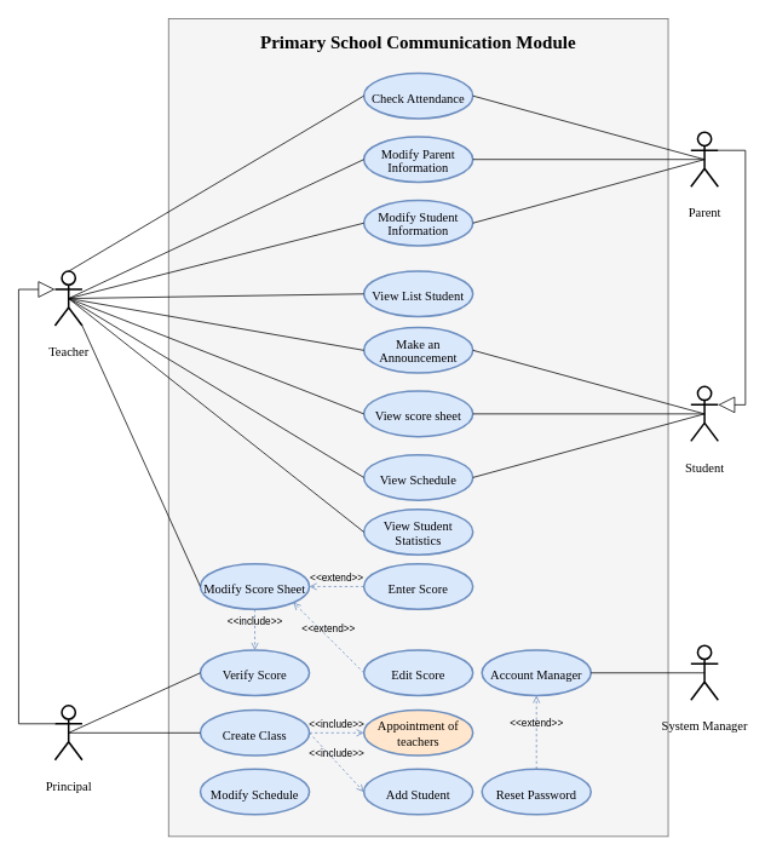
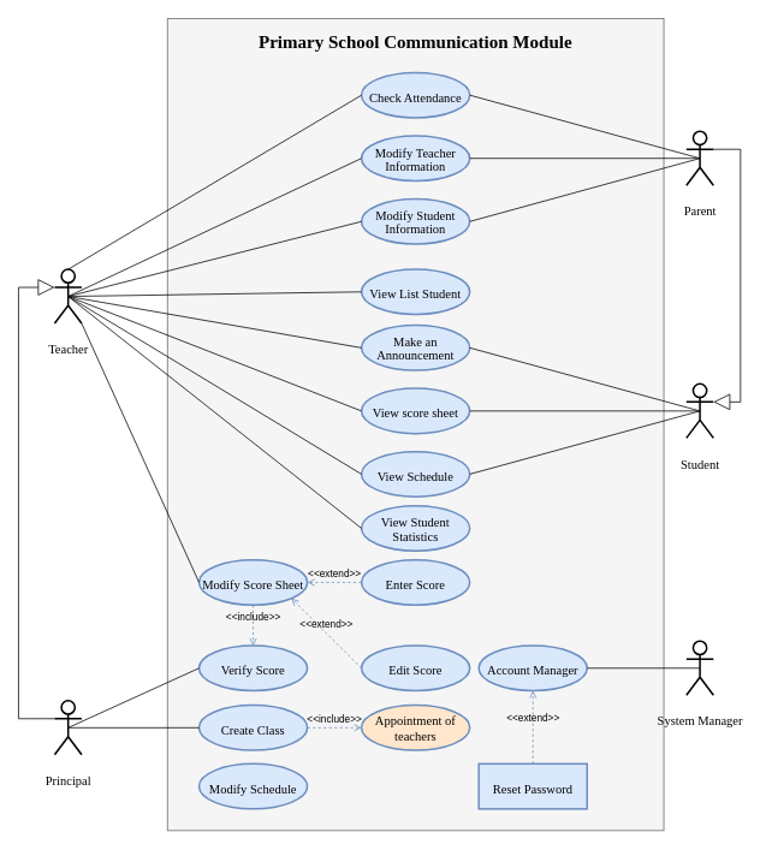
  <mxCell id="0" />
  <mxCell id="1" parent="0" />
  <mxCell id="2" value="" style="rounded=0;whiteSpace=wrap;html=1;fillColor=#f5f5f5;fontColor=#333333;strokeColor=#666666;" vertex="1" parent="1"><mxGeometry x="185" y="20" width="550" height="900" as="geometry" /></mxCell>
  <mxCell id="3" value="&lt;font style=&quot;font-size: 14px;&quot; face=&quot;Times New Roman&quot;&gt;Check Attendance&lt;/font&gt;" style="ellipse;whiteSpace=wrap;html=1;hachureGap=4;fontFamily=Architects Daughter;fontSource=https%3A%2F%2Ffonts.googleapis.com%2Fcss%3Ffamily%3DArchitects%2BDaughter;fontSize=20;shadow=0;strokeWidth=2;rounded=1;fillColor=#dae8fc;align=center;strokeColor=#6c8ebf;" vertex="1" parent="1"><mxGeometry x="400" y="80" width="120" height="50" as="geometry" /></mxCell>
  <mxCell id="4" value="&lt;font style=&quot;font-size: 14px;&quot; face=&quot;Times New Roman&quot;&gt;View score sheet&lt;/font&gt;" style="ellipse;whiteSpace=wrap;html=1;hachureGap=4;fontFamily=Architects Daughter;fontSource=https%3A%2F%2Ffonts.googleapis.com%2Fcss%3Ffamily%3DArchitects%2BDaughter;fontSize=20;shadow=0;strokeWidth=2;rounded=1;fillColor=#dae8fc;align=center;strokeColor=#6c8ebf;" vertex="1" parent="1"><mxGeometry x="400" y="430" width="120" height="50" as="geometry" /></mxCell>
  <mxCell id="5" value="&lt;p style=&quot;line-height: 60%;&quot;&gt;&lt;font face=&quot;Times New Roman&quot;&gt;&lt;span style=&quot;font-size: 14px;&quot;&gt;Modify Student Information&lt;/span&gt;&lt;/font&gt;&lt;/p&gt;" style="ellipse;whiteSpace=wrap;html=1;hachureGap=4;fontFamily=Architects Daughter;fontSource=https%3A%2F%2Ffonts.googleapis.com%2Fcss%3Ffamily%3DArchitects%2BDaughter;fontSize=20;shadow=0;strokeWidth=2;rounded=1;fillColor=#dae8fc;strokeColor=#6c8ebf;" vertex="1" parent="1"><mxGeometry x="400" y="220" width="120" height="50" as="geometry" /></mxCell>
- <mxCell id="6" value="&lt;p style=&quot;line-height: 60%;&quot;&gt;&lt;font face=&quot;Times New Roman&quot;&gt;&lt;span style=&quot;font-size: 14px;&quot;&gt;Modify Parent Information&lt;/span&gt;&lt;/font&gt;&lt;/p&gt;" style="ellipse;whiteSpace=wrap;html=1;hachureGap=4;fontFamily=Architects Daughter;fontSource=https%3A%2F%2Ffonts.googleapis.com%2Fcss%3Ffamily%3DArchitects%2BDaughter;fontSize=20;shadow=0;strokeWidth=2;rounded=1;fillColor=#dae8fc;strokeColor=#6c8ebf;" vertex="1" parent="1"><mxGeometry x="400" y="150" width="120" height="50" as="geometry" /></mxCell>
+ <mxCell id="6" value="&lt;p style=&quot;line-height: 60%;&quot;&gt;&lt;font face=&quot;Times New Roman&quot;&gt;&lt;span style=&quot;font-size: 14px;&quot;&gt;Modify Teacher Information&lt;/span&gt;&lt;/font&gt;&lt;/p&gt;" style="ellipse;whiteSpace=wrap;html=1;hachureGap=4;fontFamily=Architects Daughter;fontSource=https%3A%2F%2Ffonts.googleapis.com%2Fcss%3Ffamily%3DArchitects%2BDaughter;fontSize=20;shadow=0;strokeWidth=2;rounded=1;fillColor=#dae8fc;strokeColor=#6c8ebf;" vertex="1" parent="1"><mxGeometry x="400" y="150" width="120" height="50" as="geometry" /></mxCell>
  <mxCell id="7" value="&lt;font style=&quot;font-size: 14px;&quot; face=&quot;Times New Roman&quot;&gt;Modify Score Sheet&lt;/font&gt;" style="ellipse;whiteSpace=wrap;html=1;hachureGap=4;fontFamily=Architects Daughter;fontSource=https%3A%2F%2Ffonts.googleapis.com%2Fcss%3Ffamily%3DArchitects%2BDaughter;fontSize=20;shadow=0;strokeWidth=2;rounded=1;fillColor=#dae8fc;align=center;strokeColor=#6c8ebf;" vertex="1" parent="1"><mxGeometry x="220" y="620" width="120" height="50" as="geometry" /></mxCell>
  <mxCell id="8" value="&lt;font face=&quot;Times New Roman&quot;&gt;&lt;span style=&quot;font-size: 14px;&quot;&gt;Enter Score&lt;/span&gt;&lt;/font&gt;" style="ellipse;whiteSpace=wrap;html=1;hachureGap=4;fontFamily=Architects Daughter;fontSource=https%3A%2F%2Ffonts.googleapis.com%2Fcss%3Ffamily%3DArchitects%2BDaughter;fontSize=20;shadow=0;strokeWidth=2;rounded=1;fillColor=#dae8fc;align=center;strokeColor=#6c8ebf;" vertex="1" parent="1"><mxGeometry x="400" y="620" width="120" height="50" as="geometry" /></mxCell>
  <mxCell id="9" value="&lt;font face=&quot;Times New Roman&quot;&gt;&lt;span style=&quot;font-size: 14px;&quot;&gt;Edit Score&lt;/span&gt;&lt;/font&gt;" style="ellipse;whiteSpace=wrap;html=1;hachureGap=4;fontFamily=Architects Daughter;fontSource=https%3A%2F%2Ffonts.googleapis.com%2Fcss%3Ffamily%3DArchitects%2BDaughter;fontSize=20;shadow=0;strokeWidth=2;rounded=1;fillColor=#dae8fc;align=center;strokeColor=#6c8ebf;" vertex="1" parent="1"><mxGeometry x="400" y="715" width="120" height="50" as="geometry" /></mxCell>
  <mxCell id="10" value="&lt;p style=&quot;line-height: 60%;&quot;&gt;&lt;font face=&quot;Times New Roman&quot; style=&quot;font-size: 14px;&quot;&gt;Make an A&lt;font style=&quot;border-color: var(--border-color); font-size: 14px;&quot;&gt;nnouncement&lt;/font&gt;&lt;/font&gt;&lt;/p&gt;" style="ellipse;whiteSpace=wrap;html=1;hachureGap=4;fontFamily=Architects Daughter;fontSource=https%3A%2F%2Ffonts.googleapis.com%2Fcss%3Ffamily%3DArchitects%2BDaughter;fontSize=20;shadow=0;strokeWidth=2;rounded=1;fillColor=#dae8fc;strokeColor=#6c8ebf;" vertex="1" parent="1"><mxGeometry x="400" y="360" width="120" height="50" as="geometry" /></mxCell>
  <mxCell id="11" value="&lt;font face=&quot;Times New Roman&quot;&gt;&lt;span style=&quot;font-size: 14px;&quot;&gt;View List Student&lt;/span&gt;&lt;/font&gt;" style="ellipse;whiteSpace=wrap;html=1;hachureGap=4;fontFamily=Architects Daughter;fontSource=https%3A%2F%2Ffonts.googleapis.com%2Fcss%3Ffamily%3DArchitects%2BDaughter;fontSize=20;shadow=0;strokeWidth=2;rounded=1;fillColor=#dae8fc;strokeColor=#6c8ebf;" vertex="1" parent="1"><mxGeometry x="400" y="298" width="120" height="50" as="geometry" /></mxCell>
  <mxCell id="12" value="&lt;font face=&quot;Times New Roman&quot;&gt;&lt;span style=&quot;font-size: 14px;&quot;&gt;Verify Score&lt;/span&gt;&lt;/font&gt;" style="ellipse;whiteSpace=wrap;html=1;hachureGap=4;fontFamily=Architects Daughter;fontSource=https%3A%2F%2Ffonts.googleapis.com%2Fcss%3Ffamily%3DArchitects%2BDaughter;fontSize=20;shadow=0;strokeWidth=2;rounded=1;fillColor=#dae8fc;strokeColor=#6c8ebf;" vertex="1" parent="1"><mxGeometry x="220" y="715" width="120" height="50" as="geometry" /></mxCell>
  <mxCell id="13" value="&lt;font face=&quot;Times New Roman&quot;&gt;&lt;span style=&quot;font-size: 14px;&quot;&gt;Create Class&lt;/span&gt;&lt;/font&gt;" style="ellipse;whiteSpace=wrap;html=1;hachureGap=4;fontFamily=Architects Daughter;fontSource=https%3A%2F%2Ffonts.googleapis.com%2Fcss%3Ffamily%3DArchitects%2BDaughter;fontSize=20;shadow=0;strokeWidth=2;rounded=1;fillColor=#dae8fc;strokeColor=#6c8ebf;" vertex="1" parent="1"><mxGeometry x="220" y="781" width="120" height="50" as="geometry" /></mxCell>
  <mxCell id="14" value="&lt;font style=&quot;font-size: 14px;&quot; face=&quot;Times New Roman&quot;&gt;Modify Schedule&lt;/font&gt;" style="ellipse;whiteSpace=wrap;html=1;hachureGap=4;fontFamily=Architects Daughter;fontSource=https%3A%2F%2Ffonts.googleapis.com%2Fcss%3Ffamily%3DArchitects%2BDaughter;fontSize=20;shadow=0;strokeWidth=2;rounded=1;fillColor=#dae8fc;align=center;strokeColor=#6c8ebf;" vertex="1" parent="1"><mxGeometry x="220" y="846" width="120" height="50" as="geometry" /></mxCell>
  <mxCell id="15" value="&lt;p style=&quot;line-height: 70%;&quot;&gt;&lt;font face=&quot;Times New Roman&quot; style=&quot;font-size: 14px;&quot;&gt;Appointment of teachers&lt;/font&gt;&lt;/p&gt;" style="ellipse;whiteSpace=wrap;html=1;hachureGap=4;fontFamily=Architects Daughter;fontSource=https%3A%2F%2Ffonts.googleapis.com%2Fcss%3Ffamily%3DArchitects%2BDaughter;fontSize=20;shadow=0;strokeWidth=2;rounded=1;fillColor=#ffe6cc;strokeColor=#6c8ebf;" vertex="1" parent="1"><mxGeometry x="400" y="781" width="120" height="50" as="geometry" /></mxCell>
- <mxCell id="16" value="&lt;font face=&quot;Times New Roman&quot;&gt;&lt;span style=&quot;font-size: 14px;&quot;&gt;Add Student&lt;/span&gt;&lt;/font&gt;" style="ellipse;whiteSpace=wrap;html=1;hachureGap=4;fontFamily=Architects Daughter;fontSource=https%3A%2F%2Ffonts.googleapis.com%2Fcss%3Ffamily%3DArchitects%2BDaughter;fontSize=20;shadow=0;strokeWidth=2;rounded=1;fillColor=#dae8fc;strokeColor=#6c8ebf;" vertex="1" parent="1"><mxGeometry x="400" y="846" width="120" height="50" as="geometry" /></mxCell>
  <mxCell id="17" value="&lt;font face=&quot;Times New Roman&quot;&gt;&lt;span style=&quot;font-size: 14px;&quot;&gt;Account Manager&lt;/span&gt;&lt;/font&gt;" style="ellipse;whiteSpace=wrap;html=1;hachureGap=4;fontFamily=Architects Daughter;fontSource=https%3A%2F%2Ffonts.googleapis.com%2Fcss%3Ffamily%3DArchitects%2BDaughter;fontSize=20;shadow=0;strokeWidth=2;rounded=1;fillColor=#dae8fc;strokeColor=#6c8ebf;" vertex="1" parent="1"><mxGeometry x="530" y="715" width="120" height="50" as="geometry" /></mxCell>
- <mxCell id="18" value="&lt;font face=&quot;Times New Roman&quot;&gt;&lt;span style=&quot;font-size: 14px;&quot;&gt;Reset Password&lt;/span&gt;&lt;/font&gt;" style="ellipse;whiteSpace=wrap;html=1;hachureGap=4;fontFamily=Architects Daughter;fontSource=https%3A%2F%2Ffonts.googleapis.com%2Fcss%3Ffamily%3DArchitects%2BDaughter;fontSize=20;shadow=0;strokeWidth=2;rounded=1;fillColor=#dae8fc;strokeColor=#6c8ebf;" vertex="1" parent="1"><mxGeometry x="530" y="846" width="120" height="50" as="geometry" /></mxCell>
+ <mxCell id="18" value="&lt;font face=&quot;Times New Roman&quot;&gt;&lt;span style=&quot;font-size: 14px;&quot;&gt;Reset Password&lt;/span&gt;&lt;/font&gt;" style="whiteSpace=wrap;html=1;hachureGap=4;fontFamily=Architects Daughter;fontSource=https%3A%2F%2Ffonts.googleapis.com%2Fcss%3Ffamily%3DArchitects%2BDaughter;fontSize=20;shadow=0;strokeWidth=2;fillColor=#dae8fc;strokeColor=#6c8ebf;rounded=0;" vertex="1" parent="1"><mxGeometry x="530" y="846" width="120" height="50" as="geometry" /></mxCell>
  <mxCell id="19" value="&lt;p style=&quot;line-height: 0%;&quot;&gt;&lt;font style=&quot;font-size: 14px;&quot; face=&quot;Times New Roman&quot;&gt;Teacher&lt;/font&gt;&lt;/p&gt;" style="shape=umlActor;verticalLabelPosition=bottom;verticalAlign=top;html=1;outlineConnect=0;hachureGap=4;fontFamily=Architects Daughter;fontSource=https%3A%2F%2Ffonts.googleapis.com%2Fcss%3Ffamily%3DArchitects%2BDaughter;fontSize=20;strokeWidth=2;rounded=1;" vertex="1" parent="1"><mxGeometry x="60" y="298" width="30" height="60" as="geometry" /></mxCell>
  <mxCell id="20" value="&lt;p style=&quot;line-height: 0%;&quot;&gt;&lt;font style=&quot;font-size: 14px;&quot; face=&quot;Times New Roman&quot;&gt;Principal&lt;/font&gt;&lt;br&gt;&lt;/p&gt;" style="shape=umlActor;verticalLabelPosition=bottom;verticalAlign=top;html=1;outlineConnect=0;hachureGap=4;fontFamily=Architects Daughter;fontSource=https%3A%2F%2Ffonts.googleapis.com%2Fcss%3Ffamily%3DArchitects%2BDaughter;fontSize=20;strokeWidth=2;rounded=1;gradientColor=none;perimeterSpacing=0;" vertex="1" parent="1"><mxGeometry x="60" y="776" width="30" height="60" as="geometry" /></mxCell>
  <mxCell id="21" value="&lt;p style=&quot;line-height: 0%;&quot;&gt;&lt;font style=&quot;font-size: 14px;&quot; face=&quot;Times New Roman&quot;&gt;Parent&lt;/font&gt;&lt;/p&gt;" style="shape=umlActor;verticalLabelPosition=bottom;verticalAlign=top;html=1;outlineConnect=0;hachureGap=4;fontFamily=Architects Daughter;fontSource=https%3A%2F%2Ffonts.googleapis.com%2Fcss%3Ffamily%3DArchitects%2BDaughter;fontSize=20;strokeWidth=2;rounded=1;" vertex="1" parent="1"><mxGeometry x="760" y="145" width="30" height="60" as="geometry" /></mxCell>
  <mxCell id="22" value="&lt;p style=&quot;line-height: 0%;&quot;&gt;&lt;font style=&quot;font-size: 14px;&quot; face=&quot;Times New Roman&quot;&gt;Student&lt;/font&gt;&lt;/p&gt;" style="shape=umlActor;verticalLabelPosition=bottom;verticalAlign=top;html=1;outlineConnect=0;hachureGap=4;fontFamily=Architects Daughter;fontSource=https%3A%2F%2Ffonts.googleapis.com%2Fcss%3Ffamily%3DArchitects%2BDaughter;fontSize=20;strokeWidth=2;rounded=1;" vertex="1" parent="1"><mxGeometry x="760" y="425" width="30" height="60" as="geometry" /></mxCell>
  <mxCell id="23" value="&amp;lt;&amp;lt;extend&amp;gt;&amp;gt;" style="html=1;verticalAlign=bottom;labelBackgroundColor=none;endArrow=open;endFill=0;dashed=1;rounded=0;entryX=1;entryY=0.5;entryDx=0;entryDy=0;exitX=0;exitY=0.5;exitDx=0;exitDy=0;fillColor=#dae8fc;strokeColor=#6c8ebf;" edge="1" parent="1" source="8" target="7"><mxGeometry width="160" relative="1" as="geometry"><mxPoint x="200" y="670" as="sourcePoint" /><mxPoint x="360" y="670" as="targetPoint" /></mxGeometry></mxCell>
  <mxCell id="24" value="&amp;lt;&amp;lt;extend&amp;gt;&amp;gt;" style="html=1;verticalAlign=bottom;labelBackgroundColor=none;endArrow=open;endFill=0;dashed=1;rounded=0;exitX=0;exitY=0.5;exitDx=0;exitDy=0;entryX=1;entryY=1;entryDx=0;entryDy=0;fillColor=#dae8fc;strokeColor=#6c8ebf;" edge="1" parent="1" source="9" target="7"><mxGeometry width="160" relative="1" as="geometry"><mxPoint x="200" y="670" as="sourcePoint" /><mxPoint x="360" y="670" as="targetPoint" /></mxGeometry></mxCell>
  <mxCell id="25" value="&amp;lt;&amp;lt;include&amp;gt;&amp;gt;" style="html=1;verticalAlign=bottom;labelBackgroundColor=none;endArrow=open;endFill=0;dashed=1;rounded=0;exitX=0.5;exitY=1;exitDx=0;exitDy=0;entryX=0.5;entryY=0;entryDx=0;entryDy=0;fillColor=#dae8fc;strokeColor=#6c8ebf;" edge="1" parent="1" source="7" target="12"><mxGeometry width="160" relative="1" as="geometry"><mxPoint x="310" y="700" as="sourcePoint" /><mxPoint x="470" y="700" as="targetPoint" /></mxGeometry></mxCell>
  <mxCell id="26" value="" style="endArrow=none;html=1;rounded=0;exitX=0.5;exitY=0;exitDx=0;exitDy=0;exitPerimeter=0;entryX=0;entryY=0.5;entryDx=0;entryDy=0;" edge="1" parent="1" source="19" target="3"><mxGeometry relative="1" as="geometry"><mxPoint x="300" y="250" as="sourcePoint" /><mxPoint x="460" y="250" as="targetPoint" /></mxGeometry></mxCell>
  <mxCell id="27" value="" style="endArrow=block;endSize=16;endFill=0;html=1;rounded=0;entryX=0;entryY=0.333;entryDx=0;entryDy=0;entryPerimeter=0;exitX=0;exitY=0.333;exitDx=0;exitDy=0;exitPerimeter=0;edgeStyle=orthogonalEdgeStyle;" edge="1" parent="1" source="20" target="19"><mxGeometry width="160" relative="1" as="geometry"><mxPoint x="210" y="430" as="sourcePoint" /><mxPoint x="370" y="430" as="targetPoint" /><Array as="points"><mxPoint x="20" y="796" /><mxPoint x="20" y="318" /></Array></mxGeometry></mxCell>
  <mxCell id="28" value="" style="endArrow=none;html=1;rounded=0;entryX=0;entryY=0.5;entryDx=0;entryDy=0;exitX=0.5;exitY=0.5;exitDx=0;exitDy=0;exitPerimeter=0;" edge="1" parent="1" source="20" target="13"><mxGeometry relative="1" as="geometry"><mxPoint x="210" y="866" as="sourcePoint" /><mxPoint x="370" y="866" as="targetPoint" /></mxGeometry></mxCell>
  <mxCell id="29" value="&amp;lt;&amp;lt;include&amp;gt;&amp;gt;" style="html=1;verticalAlign=bottom;labelBackgroundColor=none;endArrow=open;endFill=0;dashed=1;rounded=0;entryX=0;entryY=0.5;entryDx=0;entryDy=0;exitX=1;exitY=0.5;exitDx=0;exitDy=0;fillColor=#dae8fc;strokeColor=#6c8ebf;" edge="1" parent="1" source="13" target="15"><mxGeometry width="160" relative="1" as="geometry"><mxPoint x="410" y="906" as="sourcePoint" /><mxPoint x="570" y="906" as="targetPoint" /></mxGeometry></mxCell>
- <mxCell id="30" value="&amp;lt;&amp;lt;include&amp;gt;&amp;gt;" style="html=1;verticalAlign=bottom;labelBackgroundColor=none;endArrow=open;endFill=0;dashed=1;rounded=0;exitX=1;exitY=0.5;exitDx=0;exitDy=0;entryX=0;entryY=0.5;entryDx=0;entryDy=0;fillColor=#dae8fc;strokeColor=#6c8ebf;" edge="1" parent="1" source="13" target="16"><mxGeometry width="160" relative="1" as="geometry"><mxPoint x="410" y="906" as="sourcePoint" /><mxPoint x="570" y="906" as="targetPoint" /></mxGeometry></mxCell>
  <mxCell id="31" value="&lt;p style=&quot;line-height: 0%;&quot;&gt;&lt;font style=&quot;font-size: 14px;&quot; face=&quot;Times New Roman&quot;&gt;System Manager&lt;/font&gt;&lt;/p&gt;" style="shape=umlActor;verticalLabelPosition=bottom;verticalAlign=top;html=1;outlineConnect=0;hachureGap=4;fontFamily=Architects Daughter;fontSource=https%3A%2F%2Ffonts.googleapis.com%2Fcss%3Ffamily%3DArchitects%2BDaughter;fontSize=20;strokeWidth=2;rounded=1;" vertex="1" parent="1"><mxGeometry x="760" y="710" width="30" height="60" as="geometry" /></mxCell>
  <mxCell id="32" value="" style="endArrow=none;html=1;rounded=0;exitX=0.5;exitY=0.5;exitDx=0;exitDy=0;exitPerimeter=0;entryX=0;entryY=0.5;entryDx=0;entryDy=0;" edge="1" parent="1" source="20" target="12"><mxGeometry relative="1" as="geometry"><mxPoint x="410" y="800" as="sourcePoint" /><mxPoint x="570" y="800" as="targetPoint" /></mxGeometry></mxCell>
  <mxCell id="33" value="" style="endArrow=none;html=1;rounded=0;exitX=1;exitY=0.5;exitDx=0;exitDy=0;entryX=0.5;entryY=0.5;entryDx=0;entryDy=0;entryPerimeter=0;" edge="1" parent="1" source="5" target="21"><mxGeometry relative="1" as="geometry"><mxPoint x="390" y="230" as="sourcePoint" /><mxPoint x="770" y="110" as="targetPoint" /></mxGeometry></mxCell>
  <mxCell id="34" value="" style="endArrow=none;html=1;rounded=0;entryX=0.5;entryY=0.5;entryDx=0;entryDy=0;entryPerimeter=0;exitX=1;exitY=0.5;exitDx=0;exitDy=0;" edge="1" parent="1" source="10" target="22"><mxGeometry relative="1" as="geometry"><mxPoint x="480" y="410" as="sourcePoint" /><mxPoint x="640" y="410" as="targetPoint" /></mxGeometry></mxCell>
  <mxCell id="35" value="" style="endArrow=none;html=1;rounded=0;entryX=0.5;entryY=0.5;entryDx=0;entryDy=0;entryPerimeter=0;exitX=1;exitY=0.5;exitDx=0;exitDy=0;" edge="1" parent="1" source="4" target="22"><mxGeometry relative="1" as="geometry"><mxPoint x="480" y="410" as="sourcePoint" /><mxPoint x="640" y="410" as="targetPoint" /></mxGeometry></mxCell>
  <mxCell id="36" value="&lt;font style=&quot;font-size: 14px;&quot; face=&quot;Times New Roman&quot;&gt;View Schedule&lt;/font&gt;" style="ellipse;whiteSpace=wrap;html=1;hachureGap=4;fontFamily=Architects Daughter;fontSource=https%3A%2F%2Ffonts.googleapis.com%2Fcss%3Ffamily%3DArchitects%2BDaughter;fontSize=20;shadow=0;strokeWidth=2;rounded=1;fillColor=#dae8fc;align=center;strokeColor=#6c8ebf;" vertex="1" parent="1"><mxGeometry x="400" y="500" width="120" height="50" as="geometry" /></mxCell>
  <mxCell id="37" value="" style="endArrow=none;html=1;rounded=0;entryX=0.5;entryY=0.5;entryDx=0;entryDy=0;entryPerimeter=0;exitX=1;exitY=0.5;exitDx=0;exitDy=0;" edge="1" parent="1" source="36" target="22"><mxGeometry relative="1" as="geometry"><mxPoint x="400" y="450" as="sourcePoint" /><mxPoint x="560" y="450" as="targetPoint" /></mxGeometry></mxCell>
  <mxCell id="38" value="" style="endArrow=none;html=1;rounded=0;exitX=1;exitY=0.5;exitDx=0;exitDy=0;entryX=0.5;entryY=0.5;entryDx=0;entryDy=0;entryPerimeter=0;" edge="1" parent="1" source="17" target="31"><mxGeometry relative="1" as="geometry"><mxPoint x="600" y="686" as="sourcePoint" /><mxPoint x="760" y="686" as="targetPoint" /></mxGeometry></mxCell>
  <mxCell id="39" value="&amp;lt;&amp;lt;extend&amp;gt;&amp;gt;" style="html=1;verticalAlign=bottom;labelBackgroundColor=none;endArrow=open;endFill=0;dashed=1;rounded=0;exitX=0.5;exitY=0;exitDx=0;exitDy=0;entryX=0.5;entryY=1;entryDx=0;entryDy=0;fillColor=#dae8fc;strokeColor=#6c8ebf;" edge="1" parent="1" source="18" target="17"><mxGeometry width="160" relative="1" as="geometry"><mxPoint x="600" y="686" as="sourcePoint" /><mxPoint x="760" y="686" as="targetPoint" /></mxGeometry></mxCell>
  <mxCell id="40" value="" style="endArrow=block;endSize=16;endFill=0;html=1;rounded=0;entryX=1;entryY=0.333;entryDx=0;entryDy=0;entryPerimeter=0;exitX=1;exitY=0.333;exitDx=0;exitDy=0;exitPerimeter=0;edgeStyle=orthogonalEdgeStyle;" edge="1" parent="1" source="21" target="22"><mxGeometry width="160" relative="1" as="geometry"><mxPoint x="420" y="330" as="sourcePoint" /><mxPoint x="580" y="330" as="targetPoint" /><Array as="points"><mxPoint x="820" y="165" /><mxPoint x="820" y="445" /></Array></mxGeometry></mxCell>
  <mxCell id="41" value="" style="endArrow=none;html=1;rounded=0;exitX=0.5;exitY=0.5;exitDx=0;exitDy=0;exitPerimeter=0;entryX=0;entryY=0.5;entryDx=0;entryDy=0;" edge="1" parent="1" source="19" target="6"><mxGeometry relative="1" as="geometry"><mxPoint x="370" y="270" as="sourcePoint" /><mxPoint x="530" y="270" as="targetPoint" /></mxGeometry></mxCell>
  <mxCell id="42" value="" style="endArrow=none;html=1;rounded=0;entryX=0.5;entryY=0.5;entryDx=0;entryDy=0;entryPerimeter=0;exitX=1;exitY=0.5;exitDx=0;exitDy=0;" edge="1" parent="1" source="6" target="21"><mxGeometry relative="1" as="geometry"><mxPoint x="360" y="270" as="sourcePoint" /><mxPoint x="520" y="270" as="targetPoint" /></mxGeometry></mxCell>
  <mxCell id="43" value="" style="endArrow=none;html=1;rounded=0;exitX=1;exitY=0.5;exitDx=0;exitDy=0;entryX=0.5;entryY=0.5;entryDx=0;entryDy=0;entryPerimeter=0;" edge="1" parent="1" source="3" target="21"><mxGeometry relative="1" as="geometry"><mxPoint x="360" y="270" as="sourcePoint" /><mxPoint x="520" y="270" as="targetPoint" /></mxGeometry></mxCell>
  <mxCell id="44" value="" style="endArrow=none;html=1;rounded=0;exitX=0.5;exitY=0.5;exitDx=0;exitDy=0;exitPerimeter=0;entryX=0;entryY=0.5;entryDx=0;entryDy=0;" edge="1" parent="1" source="19" target="5"><mxGeometry relative="1" as="geometry"><mxPoint x="340" y="390" as="sourcePoint" /><mxPoint x="500" y="390" as="targetPoint" /></mxGeometry></mxCell>
  <mxCell id="45" value="" style="endArrow=none;html=1;rounded=0;exitX=0.5;exitY=0.5;exitDx=0;exitDy=0;exitPerimeter=0;entryX=0;entryY=0.5;entryDx=0;entryDy=0;" edge="1" parent="1" source="19" target="11"><mxGeometry relative="1" as="geometry"><mxPoint x="130" y="360" as="sourcePoint" /><mxPoint x="290" y="360" as="targetPoint" /></mxGeometry></mxCell>
  <mxCell id="46" value="" style="endArrow=none;html=1;rounded=0;exitX=0.5;exitY=0.5;exitDx=0;exitDy=0;exitPerimeter=0;entryX=0;entryY=0.5;entryDx=0;entryDy=0;" edge="1" parent="1" source="19" target="10"><mxGeometry relative="1" as="geometry"><mxPoint x="340" y="390" as="sourcePoint" /><mxPoint x="500" y="390" as="targetPoint" /></mxGeometry></mxCell>
  <mxCell id="47" value="" style="endArrow=none;html=1;rounded=0;exitX=0.5;exitY=0.5;exitDx=0;exitDy=0;exitPerimeter=0;entryX=0;entryY=0.5;entryDx=0;entryDy=0;" edge="1" parent="1" source="19" target="4"><mxGeometry relative="1" as="geometry"><mxPoint x="340" y="390" as="sourcePoint" /><mxPoint x="500" y="390" as="targetPoint" /></mxGeometry></mxCell>
  <mxCell id="48" value="" style="endArrow=none;html=1;rounded=0;exitX=0.5;exitY=0.5;exitDx=0;exitDy=0;exitPerimeter=0;entryX=0;entryY=0.5;entryDx=0;entryDy=0;" edge="1" parent="1" source="19" target="36"><mxGeometry relative="1" as="geometry"><mxPoint x="340" y="420" as="sourcePoint" /><mxPoint x="500" y="420" as="targetPoint" /></mxGeometry></mxCell>
  <mxCell id="49" value="" style="endArrow=none;html=1;rounded=0;exitX=1;exitY=1;exitDx=0;exitDy=0;exitPerimeter=0;entryX=0;entryY=0.5;entryDx=0;entryDy=0;" edge="1" parent="1" source="19" target="7"><mxGeometry relative="1" as="geometry"><mxPoint x="310" y="600" as="sourcePoint" /><mxPoint x="470" y="600" as="targetPoint" /></mxGeometry></mxCell>
  <mxCell id="50" value="&lt;p&gt;&lt;font face=&quot;Times New Roman&quot;&gt;&lt;b&gt;Primary School Communication Module&lt;/b&gt;&lt;/font&gt;&lt;/p&gt;" style="text;html=1;strokeColor=none;fillColor=none;align=center;verticalAlign=middle;whiteSpace=wrap;rounded=1;fontSize=20;fontFamily=Architects Daughter;" vertex="1" parent="1"><mxGeometry x="210" y="30" width="500" height="30" as="geometry" /></mxCell>
  <mxCell id="51" value="&lt;p style=&quot;line-height: 70%;&quot;&gt;&lt;font style=&quot;font-size: 14px;&quot; face=&quot;Times New Roman&quot;&gt;View Student Statistics&lt;/font&gt;&lt;/p&gt;" style="ellipse;whiteSpace=wrap;html=1;hachureGap=4;fontFamily=Architects Daughter;fontSource=https%3A%2F%2Ffonts.googleapis.com%2Fcss%3Ffamily%3DArchitects%2BDaughter;fontSize=20;shadow=0;strokeWidth=2;rounded=1;fillColor=#dae8fc;align=center;strokeColor=#6c8ebf;" vertex="1" parent="1"><mxGeometry x="400" y="560" width="120" height="50" as="geometry" /></mxCell>
  <mxCell id="52" value="" style="endArrow=none;html=1;rounded=0;exitX=0.5;exitY=0.5;exitDx=0;exitDy=0;exitPerimeter=0;entryX=0;entryY=0.5;entryDx=0;entryDy=0;" edge="1" parent="1" source="19" target="51"><mxGeometry relative="1" as="geometry"><mxPoint x="305" y="530" as="sourcePoint" /><mxPoint x="465" y="530" as="targetPoint" /></mxGeometry></mxCell>
